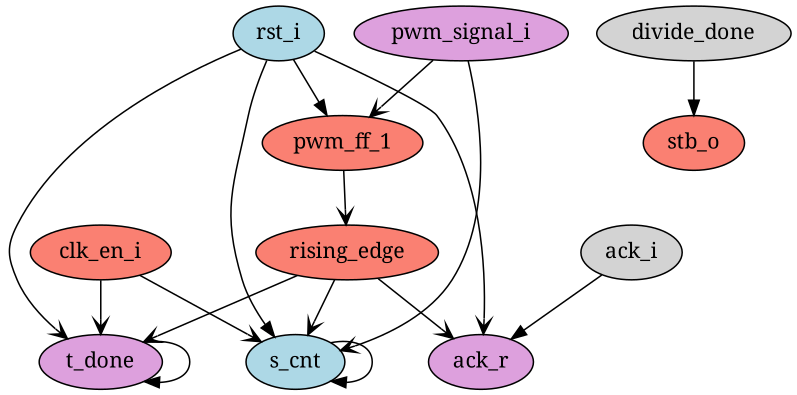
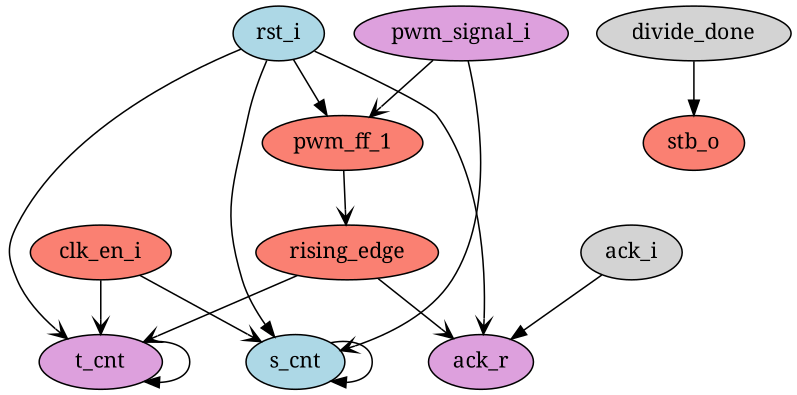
  digraph {
    fontname="Noto Serif"
    node [fillcolor=salmon fontname="Noto Serif" style=filled]
    edge [arrowhead=vee fontname="Noto Serif" weight=1.0]
-   t_cnt [fillcolor=plum label=t_done]
+   t_cnt [fillcolor=plum]
    s_cnt [fillcolor=lightblue]
    rst_i [fillcolor=lightblue]
    ack_r [fillcolor=plum]
    pwm_ff_1
    rising_edge
    clk_en_i
    ack_i [fillcolor=lightgrey]
    pwm_signal_i [fillcolor=plum]
    divide_done [fillcolor=lightgrey]
    stb_o
    t_cnt -> t_cnt [arrowhead=normal]
    s_cnt -> s_cnt [arrowhead=normal]
    rst_i -> t_cnt [weight=2.0]
    rst_i -> s_cnt [arrowhead=normal weight=2.0]
    rst_i -> ack_r [weight=2.0]
    rst_i -> pwm_ff_1 [arrowhead=normal weight=2.0]
    pwm_ff_1 -> rising_edge
    rising_edge -> t_cnt [weight=2.0]
-   rising_edge -> s_cnt [weight=2.0]
    rising_edge -> ack_r [weight=2.0]
    clk_en_i -> t_cnt
    clk_en_i -> s_cnt
    ack_i -> ack_r [arrowhead=normal]
    pwm_signal_i -> s_cnt
    pwm_signal_i -> pwm_ff_1
    divide_done -> stb_o [arrowhead=normal]
  }
